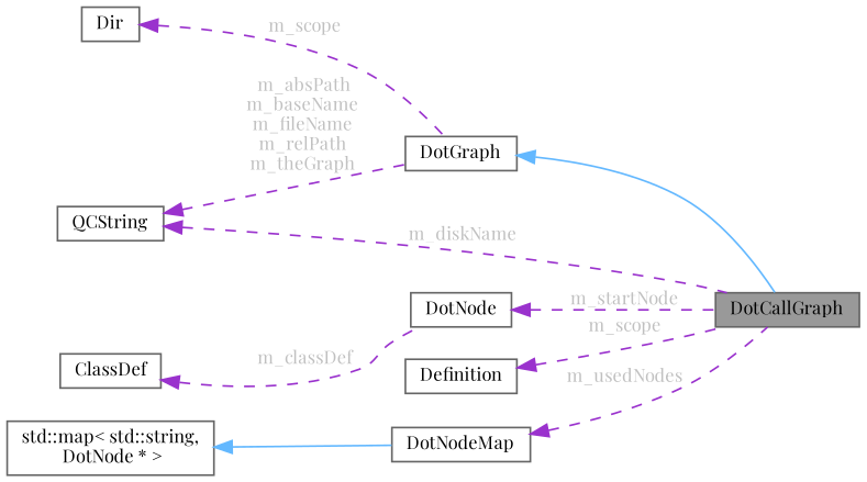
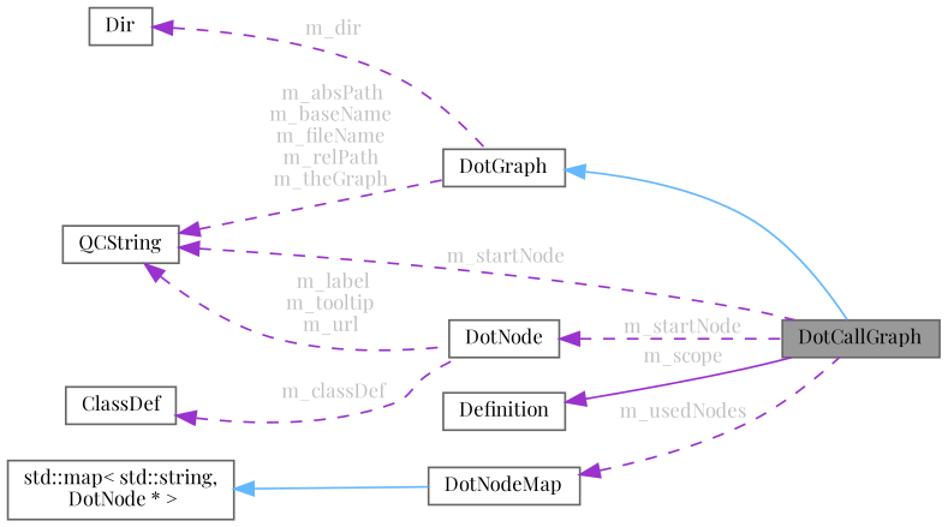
  digraph {
    fontname="Playfair Display"
    rankdir=LR
    node [color=gray40 fillcolor=white fontname="Playfair Display" fontsize=10 shape=box style=filled]
    edge [color=darkorchid3 dir=back fontname="Playfair Display" fontsize=10 labelfontname=Helvetica labelfontsize=10 style=dashed fontcolor=grey]
    n1 [fillcolor=grey60 fontcolor=black height=0.2 label=DotCallGraph width=0.4]
    n2 [height=0.2 label=DotGraph width=0.4]
    n3 [height=0.2 label=Dir width=0.4]
    n4 [height=0.2 label=QCString width=0.4]
    n5 [height=0.2 label=DotNode width=0.4]
    n6 [height=0.2 label=ClassDef width=0.4]
    n7 [height=0.2 label=Definition width=0.4]
    n8 [height=0.2 label=DotNodeMap width=0.4]
    n9 [height=0.2 label="std::map\< std::string,\l DotNode * \>" width=0.4]
    n2 -> n1 [color=steelblue1 style=solid fontcolor=""]
-   n3 -> n2 [label=" m_scope"]
-   n4 -> n1 [label=" m_diskName"]
+   n3 -> n2 [label=" m_dir"]
+   n4 -> n1 [label=" m_startNode"]
    n4 -> n2 [label=" m_absPath\nm_baseName\nm_fileName\nm_relPath\nm_theGraph"]
+   n4 -> n5 [label=" m_label\nm_tooltip\nm_url"]
    n5 -> n1 [label=" m_startNode"]
    n6 -> n5 [label=" m_classDef"]
-   n7 -> n1 [label=" m_scope"]
+   n7 -> n1 [label=" m_scope" style=solid]
    n8 -> n1 [label=" m_usedNodes"]
    n9 -> n8 [color=steelblue1 style=solid fontcolor=""]
  }
